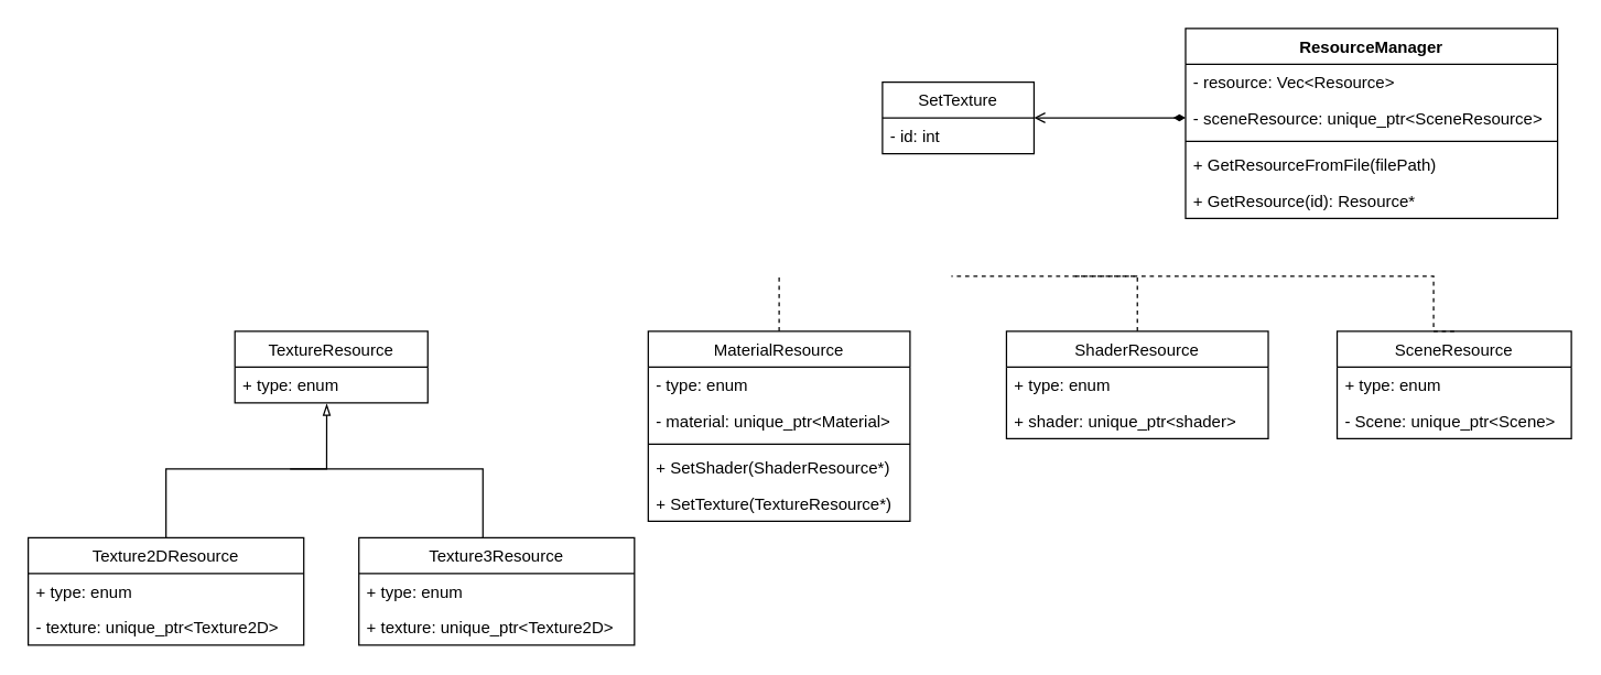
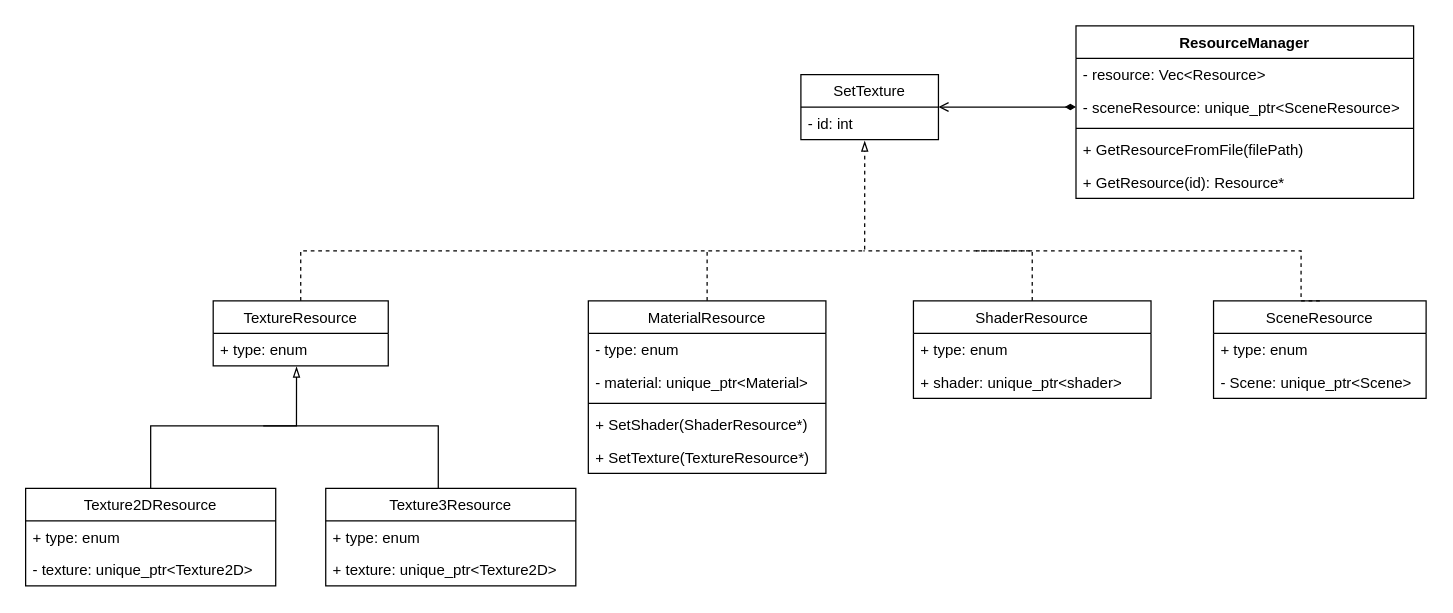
  <mxCell id="0" style=";html=1;" />
  <mxCell id="1" style=";html=1;" parent="0" />
  <mxCell id="2" value="SetTexture" style="swimlane;fontStyle=0;childLayout=stackLayout;horizontal=1;startSize=26;fillColor=none;horizontalStack=0;resizeParent=1;resizeParentMax=0;resizeLast=0;collapsible=1;marginBottom=0;" parent="1" vertex="1"><mxGeometry x="640" y="59" width="110" height="52" as="geometry" /></mxCell>
  <mxCell id="3" value="- id: int" style="text;strokeColor=none;fillColor=none;align=left;verticalAlign=top;spacingLeft=4;spacingRight=4;overflow=hidden;rotatable=0;points=[[0,0.5],[1,0.5]];portConstraint=eastwest;" parent="2" vertex="1"><mxGeometry y="26" width="110" height="26" as="geometry" /></mxCell>
+ <mxCell id="4" style="edgeStyle=orthogonalEdgeStyle;rounded=0;orthogonalLoop=1;jettySize=auto;html=1;entryX=0.464;entryY=1.046;entryDx=0;entryDy=0;entryPerimeter=0;startArrow=none;startFill=0;endArrow=blockThin;endFill=0;dashed=1;" parent="1" source="5" target="3" edge="1"><mxGeometry relative="1" as="geometry"><Array as="points"><mxPoint x="240" y="200" /><mxPoint x="691" y="200" /></Array><mxPoint x="690.16" y="126.312" as="targetPoint" /></mxGeometry></mxCell>
  <mxCell id="5" value="TextureResource" style="swimlane;fontStyle=0;childLayout=stackLayout;horizontal=1;startSize=26;fillColor=none;horizontalStack=0;resizeParent=1;resizeParentMax=0;resizeLast=0;collapsible=1;marginBottom=0;" parent="1" vertex="1"><mxGeometry x="170" y="240" width="140" height="52" as="geometry" /></mxCell>
  <mxCell id="6" value="+ type: enum" style="text;strokeColor=none;fillColor=none;align=left;verticalAlign=top;spacingLeft=4;spacingRight=4;overflow=hidden;rotatable=0;points=[[0,0.5],[1,0.5]];portConstraint=eastwest;" parent="5" vertex="1"><mxGeometry y="26" width="140" height="26" as="geometry" /></mxCell>
  <mxCell id="7" style="edgeStyle=orthogonalEdgeStyle;rounded=0;orthogonalLoop=1;jettySize=auto;html=1;exitX=0.5;exitY=0;exitDx=0;exitDy=0;dashed=1;startArrow=none;startFill=0;endArrow=none;endFill=0;" parent="1" source="8" edge="1"><mxGeometry relative="1" as="geometry"><mxPoint x="565" y="200" as="targetPoint" /><Array as="points"><mxPoint x="565" y="200" /></Array></mxGeometry></mxCell>
  <mxCell id="8" value="MaterialResource" style="swimlane;fontStyle=0;childLayout=stackLayout;horizontal=1;startSize=26;fillColor=none;horizontalStack=0;resizeParent=1;resizeParentMax=0;resizeLast=0;collapsible=1;marginBottom=0;" parent="1" vertex="1"><mxGeometry x="470" y="240" width="190" height="138" as="geometry" /></mxCell>
  <mxCell id="9" value="- type: enum" style="text;strokeColor=none;fillColor=none;align=left;verticalAlign=top;spacingLeft=4;spacingRight=4;overflow=hidden;rotatable=0;points=[[0,0.5],[1,0.5]];portConstraint=eastwest;" parent="8" vertex="1"><mxGeometry y="26" width="190" height="26" as="geometry" /></mxCell>
  <mxCell id="10" value="- material: unique_ptr&lt;Material&gt;" style="text;strokeColor=none;fillColor=none;align=left;verticalAlign=top;spacingLeft=4;spacingRight=4;overflow=hidden;rotatable=0;points=[[0,0.5],[1,0.5]];portConstraint=eastwest;" vertex="1" parent="8"><mxGeometry y="52" width="190" height="26" as="geometry" /></mxCell>
  <mxCell id="11" value="" style="line;strokeWidth=1;fillColor=none;align=left;verticalAlign=middle;spacingTop=-1;spacingLeft=3;spacingRight=3;rotatable=0;labelPosition=right;points=[];portConstraint=eastwest;" vertex="1" parent="8"><mxGeometry y="78" width="190" height="8" as="geometry" /></mxCell>
  <mxCell id="12" value="+ SetShader(ShaderResource*)" style="text;strokeColor=none;fillColor=none;align=left;verticalAlign=top;spacingLeft=4;spacingRight=4;overflow=hidden;rotatable=0;points=[[0,0.5],[1,0.5]];portConstraint=eastwest;" vertex="1" parent="8"><mxGeometry y="86" width="190" height="26" as="geometry" /></mxCell>
  <mxCell id="13" value="+ SetTexture(TextureResource*)" style="text;strokeColor=none;fillColor=none;align=left;verticalAlign=top;spacingLeft=4;spacingRight=4;overflow=hidden;rotatable=0;points=[[0,0.5],[1,0.5]];portConstraint=eastwest;" vertex="1" parent="8"><mxGeometry y="112" width="190" height="26" as="geometry" /></mxCell>
  <mxCell id="14" style="edgeStyle=orthogonalEdgeStyle;rounded=0;orthogonalLoop=1;jettySize=auto;html=1;exitX=0.5;exitY=0;exitDx=0;exitDy=0;dashed=1;startArrow=none;startFill=0;endArrow=none;endFill=0;" parent="1" source="15" edge="1"><mxGeometry relative="1" as="geometry"><mxPoint x="690" y="200" as="targetPoint" /><Array as="points"><mxPoint x="825" y="200" /></Array></mxGeometry></mxCell>
  <mxCell id="15" value="ShaderResource" style="swimlane;fontStyle=0;childLayout=stackLayout;horizontal=1;startSize=26;fillColor=none;horizontalStack=0;resizeParent=1;resizeParentMax=0;resizeLast=0;collapsible=1;marginBottom=0;" parent="1" vertex="1"><mxGeometry x="730" y="240" width="190" height="78" as="geometry" /></mxCell>
  <mxCell id="16" value="+ type: enum" style="text;strokeColor=none;fillColor=none;align=left;verticalAlign=top;spacingLeft=4;spacingRight=4;overflow=hidden;rotatable=0;points=[[0,0.5],[1,0.5]];portConstraint=eastwest;" parent="15" vertex="1"><mxGeometry y="26" width="190" height="26" as="geometry" /></mxCell>
  <mxCell id="17" value="+ shader: unique_ptr&lt;shader&gt;" style="text;strokeColor=none;fillColor=none;align=left;verticalAlign=top;spacingLeft=4;spacingRight=4;overflow=hidden;rotatable=0;points=[[0,0.5],[1,0.5]];portConstraint=eastwest;" vertex="1" parent="15"><mxGeometry y="52" width="190" height="26" as="geometry" /></mxCell>
  <mxCell id="18" style="edgeStyle=orthogonalEdgeStyle;rounded=0;orthogonalLoop=1;jettySize=auto;html=1;exitX=0.5;exitY=0;exitDx=0;exitDy=0;dashed=1;startArrow=none;startFill=0;endArrow=none;endFill=0;" parent="1" source="19" edge="1"><mxGeometry relative="1" as="geometry"><mxPoint x="780" y="200" as="targetPoint" /><Array as="points"><mxPoint x="1040" y="200" /></Array></mxGeometry></mxCell>
  <mxCell id="19" value="SceneResource" style="swimlane;fontStyle=0;childLayout=stackLayout;horizontal=1;startSize=26;fillColor=none;horizontalStack=0;resizeParent=1;resizeParentMax=0;resizeLast=0;collapsible=1;marginBottom=0;" parent="1" vertex="1"><mxGeometry x="970" y="240" width="170" height="78" as="geometry" /></mxCell>
  <mxCell id="20" value="+ type: enum" style="text;strokeColor=none;fillColor=none;align=left;verticalAlign=top;spacingLeft=4;spacingRight=4;overflow=hidden;rotatable=0;points=[[0,0.5],[1,0.5]];portConstraint=eastwest;" vertex="1" parent="19"><mxGeometry y="26" width="170" height="26" as="geometry" /></mxCell>
  <mxCell id="21" value="- Scene: unique_ptr&lt;Scene&gt;" style="text;strokeColor=none;fillColor=none;align=left;verticalAlign=top;spacingLeft=4;spacingRight=4;overflow=hidden;rotatable=0;points=[[0,0.5],[1,0.5]];portConstraint=eastwest;" parent="19" vertex="1"><mxGeometry y="52" width="170" height="26" as="geometry" /></mxCell>
  <mxCell id="22" style="edgeStyle=orthogonalEdgeStyle;rounded=0;orthogonalLoop=1;jettySize=auto;html=1;exitX=0.5;exitY=0;exitDx=0;exitDy=0;entryX=0.476;entryY=1.03;entryDx=0;entryDy=0;entryPerimeter=0;startArrow=none;startFill=0;endArrow=blockThin;endFill=0;" parent="1" source="23" target="6" edge="1"><mxGeometry relative="1" as="geometry"><Array as="points"><mxPoint x="120" y="340" /><mxPoint x="237" y="340" /></Array></mxGeometry></mxCell>
  <mxCell id="23" value="Texture2DResource" style="swimlane;fontStyle=0;childLayout=stackLayout;horizontal=1;startSize=26;fillColor=none;horizontalStack=0;resizeParent=1;resizeParentMax=0;resizeLast=0;collapsible=1;marginBottom=0;" parent="1" vertex="1"><mxGeometry x="20" y="390" width="200" height="78" as="geometry" /></mxCell>
  <mxCell id="24" value="+ type: enum" style="text;strokeColor=none;fillColor=none;align=left;verticalAlign=top;spacingLeft=4;spacingRight=4;overflow=hidden;rotatable=0;points=[[0,0.5],[1,0.5]];portConstraint=eastwest;" parent="23" vertex="1"><mxGeometry y="26" width="200" height="26" as="geometry" /></mxCell>
  <mxCell id="25" value="- texture: unique_ptr&lt;Texture2D&gt;" style="text;strokeColor=none;fillColor=none;align=left;verticalAlign=top;spacingLeft=4;spacingRight=4;overflow=hidden;rotatable=0;points=[[0,0.5],[1,0.5]];portConstraint=eastwest;" vertex="1" parent="23"><mxGeometry y="52" width="200" height="26" as="geometry" /></mxCell>
  <mxCell id="26" style="edgeStyle=orthogonalEdgeStyle;rounded=0;orthogonalLoop=1;jettySize=auto;html=1;endArrow=none;endFill=0;" edge="1" parent="1" source="27"><mxGeometry relative="1" as="geometry"><mxPoint x="210" y="340" as="targetPoint" /><Array as="points"><mxPoint x="350" y="340" /></Array></mxGeometry></mxCell>
  <mxCell id="27" value="Texture3Resource" style="swimlane;fontStyle=0;childLayout=stackLayout;horizontal=1;startSize=26;fillColor=none;horizontalStack=0;resizeParent=1;resizeParentMax=0;resizeLast=0;collapsible=1;marginBottom=0;" parent="1" vertex="1"><mxGeometry x="260" y="390" width="200" height="78" as="geometry" /></mxCell>
  <mxCell id="28" value="+ type: enum" style="text;strokeColor=none;fillColor=none;align=left;verticalAlign=top;spacingLeft=4;spacingRight=4;overflow=hidden;rotatable=0;points=[[0,0.5],[1,0.5]];portConstraint=eastwest;" parent="27" vertex="1"><mxGeometry y="26" width="200" height="26" as="geometry" /></mxCell>
  <mxCell id="29" value="+ texture: unique_ptr&lt;Texture2D&gt;" style="text;strokeColor=none;fillColor=none;align=left;verticalAlign=top;spacingLeft=4;spacingRight=4;overflow=hidden;rotatable=0;points=[[0,0.5],[1,0.5]];portConstraint=eastwest;" vertex="1" parent="27"><mxGeometry y="52" width="200" height="26" as="geometry" /></mxCell>
  <mxCell id="30" value="ResourceManager" style="swimlane;fontStyle=1;align=center;verticalAlign=top;childLayout=stackLayout;horizontal=1;startSize=26;horizontalStack=0;resizeParent=1;resizeParentMax=0;resizeLast=0;collapsible=1;marginBottom=0;" vertex="1" parent="1"><mxGeometry x="860" y="20" width="270" height="138" as="geometry" /></mxCell>
  <mxCell id="31" value="- resource: Vec&lt;Resource&gt;" style="text;strokeColor=none;fillColor=none;align=left;verticalAlign=top;spacingLeft=4;spacingRight=4;overflow=hidden;rotatable=0;points=[[0,0.5],[1,0.5]];portConstraint=eastwest;" vertex="1" parent="30"><mxGeometry y="26" width="270" height="26" as="geometry" /></mxCell>
  <mxCell id="32" value="- sceneResource: unique_ptr&lt;SceneResource&gt;" style="text;strokeColor=none;fillColor=none;align=left;verticalAlign=top;spacingLeft=4;spacingRight=4;overflow=hidden;rotatable=0;points=[[0,0.5],[1,0.5]];portConstraint=eastwest;" vertex="1" parent="30"><mxGeometry y="52" width="270" height="26" as="geometry" /></mxCell>
  <mxCell id="33" value="" style="line;strokeWidth=1;fillColor=none;align=left;verticalAlign=middle;spacingTop=-1;spacingLeft=3;spacingRight=3;rotatable=0;labelPosition=right;points=[];portConstraint=eastwest;" vertex="1" parent="30"><mxGeometry y="78" width="270" height="8" as="geometry" /></mxCell>
  <mxCell id="34" value="+ GetResourceFromFile(filePath)" style="text;strokeColor=none;fillColor=none;align=left;verticalAlign=top;spacingLeft=4;spacingRight=4;overflow=hidden;rotatable=0;points=[[0,0.5],[1,0.5]];portConstraint=eastwest;" vertex="1" parent="30"><mxGeometry y="86" width="270" height="26" as="geometry" /></mxCell>
  <mxCell id="35" value="+ GetResource(id): Resource*" style="text;strokeColor=none;fillColor=none;align=left;verticalAlign=top;spacingLeft=4;spacingRight=4;overflow=hidden;rotatable=0;points=[[0,0.5],[1,0.5]];portConstraint=eastwest;" vertex="1" parent="30"><mxGeometry y="112" width="270" height="26" as="geometry" /></mxCell>
  <mxCell id="36" style="edgeStyle=orthogonalEdgeStyle;rounded=0;orthogonalLoop=1;jettySize=auto;html=1;startArrow=diamondThin;startFill=1;endArrow=open;endFill=0;entryX=1;entryY=0.5;entryDx=0;entryDy=0;" edge="1" parent="1" source="32" target="2"><mxGeometry relative="1" as="geometry"><mxPoint x="760" y="85" as="targetPoint" /></mxGeometry></mxCell>
